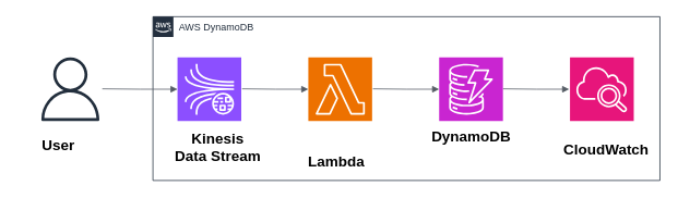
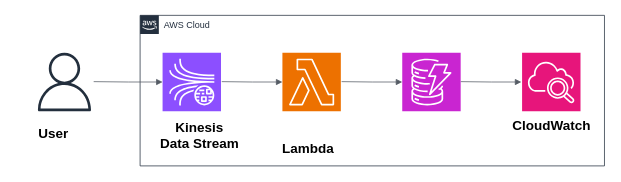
  <mxCell id="0" />
  <mxCell id="1" parent="0" />
- <mxCell id="2" value="AWS DynamoDB" style="points=[[0,0],[0.25,0],[0.5,0],[0.75,0],[1,0],[1,0.25],[1,0.5],[1,0.75],[1,1],[0.75,1],[0.5,1],[0.25,1],[0,1],[0,0.75],[0,0.5],[0,0.25]];outlineConnect=0;gradientColor=none;html=1;whiteSpace=wrap;fontSize=12;fontStyle=0;container=1;pointerEvents=0;collapsible=0;recursiveResize=0;shape=mxgraph.aws4.group;grIcon=mxgraph.aws4.group_aws_cloud_alt;strokeColor=#232F3E;fillColor=none;verticalAlign=top;align=left;spacingLeft=30;fontColor=#232F3E;dashed=0;" parent="1" vertex="1"><mxGeometry x="186" y="20" width="620" height="201" as="geometry" /></mxCell>
+ <mxCell id="2" value="AWS Cloud" style="points=[[0,0],[0.25,0],[0.5,0],[0.75,0],[1,0],[1,0.25],[1,0.5],[1,0.75],[1,1],[0.75,1],[0.5,1],[0.25,1],[0,1],[0,0.75],[0,0.5],[0,0.25]];outlineConnect=0;gradientColor=none;html=1;whiteSpace=wrap;fontSize=12;fontStyle=0;container=1;pointerEvents=0;collapsible=0;recursiveResize=0;shape=mxgraph.aws4.group;grIcon=mxgraph.aws4.group_aws_cloud_alt;strokeColor=#232F3E;fillColor=none;verticalAlign=top;align=left;spacingLeft=30;fontColor=#232F3E;dashed=0;" parent="1" vertex="1"><mxGeometry x="186" y="20" width="620" height="201" as="geometry" /></mxCell>
  <mxCell id="3" value="Kinesis&lt;div&gt;Data Stream&lt;br&gt;&lt;/div&gt;" style="text;strokeColor=none;fillColor=none;html=1;fontSize=18;fontStyle=1;verticalAlign=middle;align=center;" parent="2" vertex="1"><mxGeometry x="29" y="141" width="100" height="40" as="geometry" /></mxCell>
  <mxCell id="4" value="" style="edgeStyle=orthogonalEdgeStyle;html=1;endArrow=block;elbow=vertical;startArrow=none;endFill=1;strokeColor=#545B64;rounded=0;" parent="2" edge="1"><mxGeometry width="100" relative="1" as="geometry"><mxPoint x="109" y="88.5" as="sourcePoint" /><mxPoint x="190" y="89" as="targetPoint" /></mxGeometry></mxCell>
  <mxCell id="5" value="" style="edgeStyle=orthogonalEdgeStyle;html=1;endArrow=block;elbow=vertical;startArrow=none;endFill=1;strokeColor=#545B64;rounded=0;" parent="2" edge="1"><mxGeometry width="100" relative="1" as="geometry"><mxPoint x="269" y="88.5" as="sourcePoint" /><mxPoint x="350" y="89" as="targetPoint" /></mxGeometry></mxCell>
  <mxCell id="6" value="" style="sketch=0;points=[[0,0,0],[0.25,0,0],[0.5,0,0],[0.75,0,0],[1,0,0],[0,1,0],[0.25,1,0],[0.5,1,0],[0.75,1,0],[1,1,0],[0,0.25,0],[0,0.5,0],[0,0.75,0],[1,0.25,0],[1,0.5,0],[1,0.75,0]];outlineConnect=0;fontColor=#232F3E;fillColor=#ED7100;strokeColor=#ffffff;dashed=0;verticalLabelPosition=bottom;verticalAlign=top;align=center;html=1;fontSize=12;fontStyle=0;aspect=fixed;shape=mxgraph.aws4.resourceIcon;resIcon=mxgraph.aws4.lambda;" parent="2" vertex="1"><mxGeometry x="190" y="50" width="78" height="78" as="geometry" /></mxCell>
  <mxCell id="7" value="Lambda" style="text;strokeColor=none;fillColor=none;html=1;fontSize=18;fontStyle=1;verticalAlign=middle;align=center;" parent="2" vertex="1"><mxGeometry x="174" y="158" width="100" height="40" as="geometry" /></mxCell>
  <mxCell id="8" value="" style="edgeStyle=orthogonalEdgeStyle;html=1;endArrow=block;elbow=vertical;startArrow=none;endFill=1;strokeColor=#545B64;rounded=0;" parent="2" edge="1"><mxGeometry width="100" relative="1" as="geometry"><mxPoint x="428" y="88.5" as="sourcePoint" /><mxPoint x="509" y="89" as="targetPoint" /></mxGeometry></mxCell>
- <mxCell id="9" value="DynamoDB" style="text;strokeColor=none;fillColor=none;html=1;fontSize=18;fontStyle=1;verticalAlign=middle;align=center;" parent="2" vertex="1"><mxGeometry x="339" y="128" width="100" height="40" as="geometry" /></mxCell>
  <mxCell id="10" value="" style="sketch=0;points=[[0,0,0],[0.25,0,0],[0.5,0,0],[0.75,0,0],[1,0,0],[0,1,0],[0.25,1,0],[0.5,1,0],[0.75,1,0],[1,1,0],[0,0.25,0],[0,0.5,0],[0,0.75,0],[1,0.25,0],[1,0.5,0],[1,0.75,0]];outlineConnect=0;fontColor=#232F3E;fillColor=#8C4FFF;strokeColor=#ffffff;dashed=0;verticalLabelPosition=bottom;verticalAlign=top;align=center;html=1;fontSize=12;fontStyle=0;aspect=fixed;shape=mxgraph.aws4.resourceIcon;resIcon=mxgraph.aws4.kinesis_data_streams;" vertex="1" parent="2"><mxGeometry x="30" y="50" width="78" height="78" as="geometry" /></mxCell>
  <mxCell id="11" value="" style="sketch=0;points=[[0,0,0],[0.25,0,0],[0.5,0,0],[0.75,0,0],[1,0,0],[0,1,0],[0.25,1,0],[0.5,1,0],[0.75,1,0],[1,1,0],[0,0.25,0],[0,0.5,0],[0,0.75,0],[1,0.25,0],[1,0.5,0],[1,0.75,0]];outlineConnect=0;fontColor=#232F3E;fillColor=#C925D1;strokeColor=#ffffff;dashed=0;verticalLabelPosition=bottom;verticalAlign=top;align=center;html=1;fontSize=12;fontStyle=0;aspect=fixed;shape=mxgraph.aws4.resourceIcon;resIcon=mxgraph.aws4.dynamodb;" vertex="1" parent="2"><mxGeometry x="350" y="50" width="78" height="78" as="geometry" /></mxCell>
  <mxCell id="12" value="" style="sketch=0;points=[[0,0,0],[0.25,0,0],[0.5,0,0],[0.75,0,0],[1,0,0],[0,1,0],[0.25,1,0],[0.5,1,0],[0.75,1,0],[1,1,0],[0,0.25,0],[0,0.5,0],[0,0.75,0],[1,0.25,0],[1,0.5,0],[1,0.75,0]];points=[[0,0,0],[0.25,0,0],[0.5,0,0],[0.75,0,0],[1,0,0],[0,1,0],[0.25,1,0],[0.5,1,0],[0.75,1,0],[1,1,0],[0,0.25,0],[0,0.5,0],[0,0.75,0],[1,0.25,0],[1,0.5,0],[1,0.75,0]];outlineConnect=0;fontColor=#232F3E;fillColor=#E7157B;strokeColor=#ffffff;dashed=0;verticalLabelPosition=bottom;verticalAlign=top;align=center;html=1;fontSize=12;fontStyle=0;aspect=fixed;shape=mxgraph.aws4.resourceIcon;resIcon=mxgraph.aws4.cloudwatch_2;" vertex="1" parent="2"><mxGeometry x="510" y="50" width="78" height="78" as="geometry" /></mxCell>
- <mxCell id="13" value="CloudWatch" style="text;strokeColor=none;fillColor=none;html=1;fontSize=18;fontStyle=1;verticalAlign=middle;align=center;" vertex="1" parent="2"><mxGeometry x="504" y="143" width="100" height="40" as="geometry" /></mxCell>
+ <mxCell id="13" value="CloudWatch" style="text;strokeColor=none;fillColor=none;html=1;fontSize=18;fontStyle=1;verticalAlign=middle;align=center;" vertex="1" parent="2"><mxGeometry x="499" y="128" width="100" height="40" as="geometry" /></mxCell>
  <mxCell id="14" value="" style="sketch=0;outlineConnect=0;fontColor=#232F3E;gradientColor=none;fillColor=#232F3D;strokeColor=none;dashed=0;verticalLabelPosition=bottom;verticalAlign=top;align=center;html=1;fontSize=12;fontStyle=0;aspect=fixed;pointerEvents=1;shape=mxgraph.aws4.user;" parent="1" vertex="1"><mxGeometry x="46" y="70" width="78" height="78" as="geometry" /></mxCell>
  <mxCell id="15" value="User" style="text;strokeColor=none;fillColor=none;html=1;fontSize=18;fontStyle=1;verticalAlign=middle;align=center;" parent="1" vertex="1"><mxGeometry x="20" y="158" width="100" height="40" as="geometry" /></mxCell>
  <mxCell id="16" value="" style="edgeStyle=orthogonalEdgeStyle;html=1;endArrow=block;elbow=vertical;startArrow=none;endFill=1;strokeColor=#545B64;rounded=0;" parent="1" edge="1"><mxGeometry width="100" relative="1" as="geometry"><mxPoint x="124" y="108.5" as="sourcePoint" /><mxPoint x="216" y="109" as="targetPoint" /></mxGeometry></mxCell>
